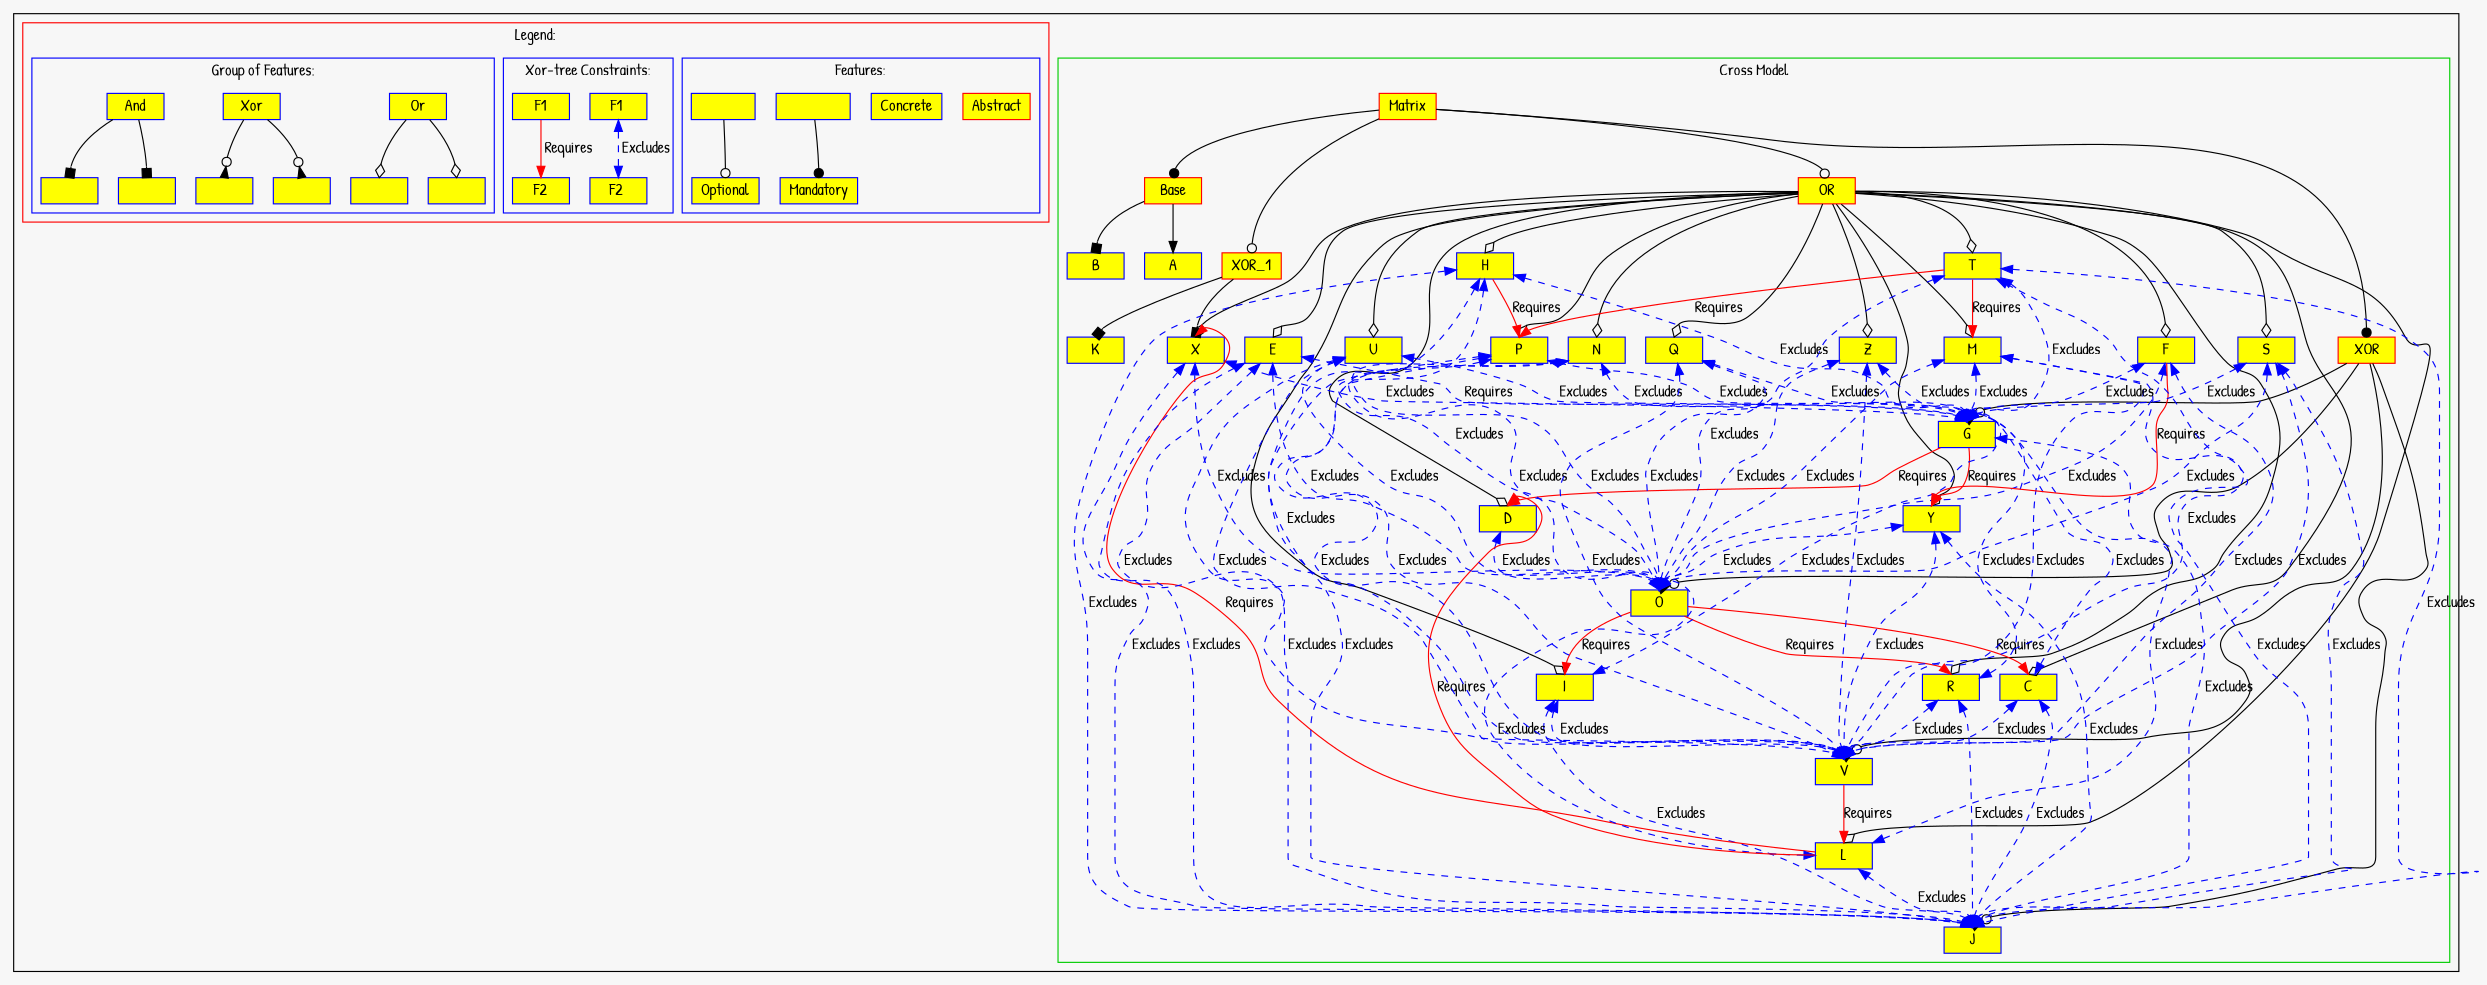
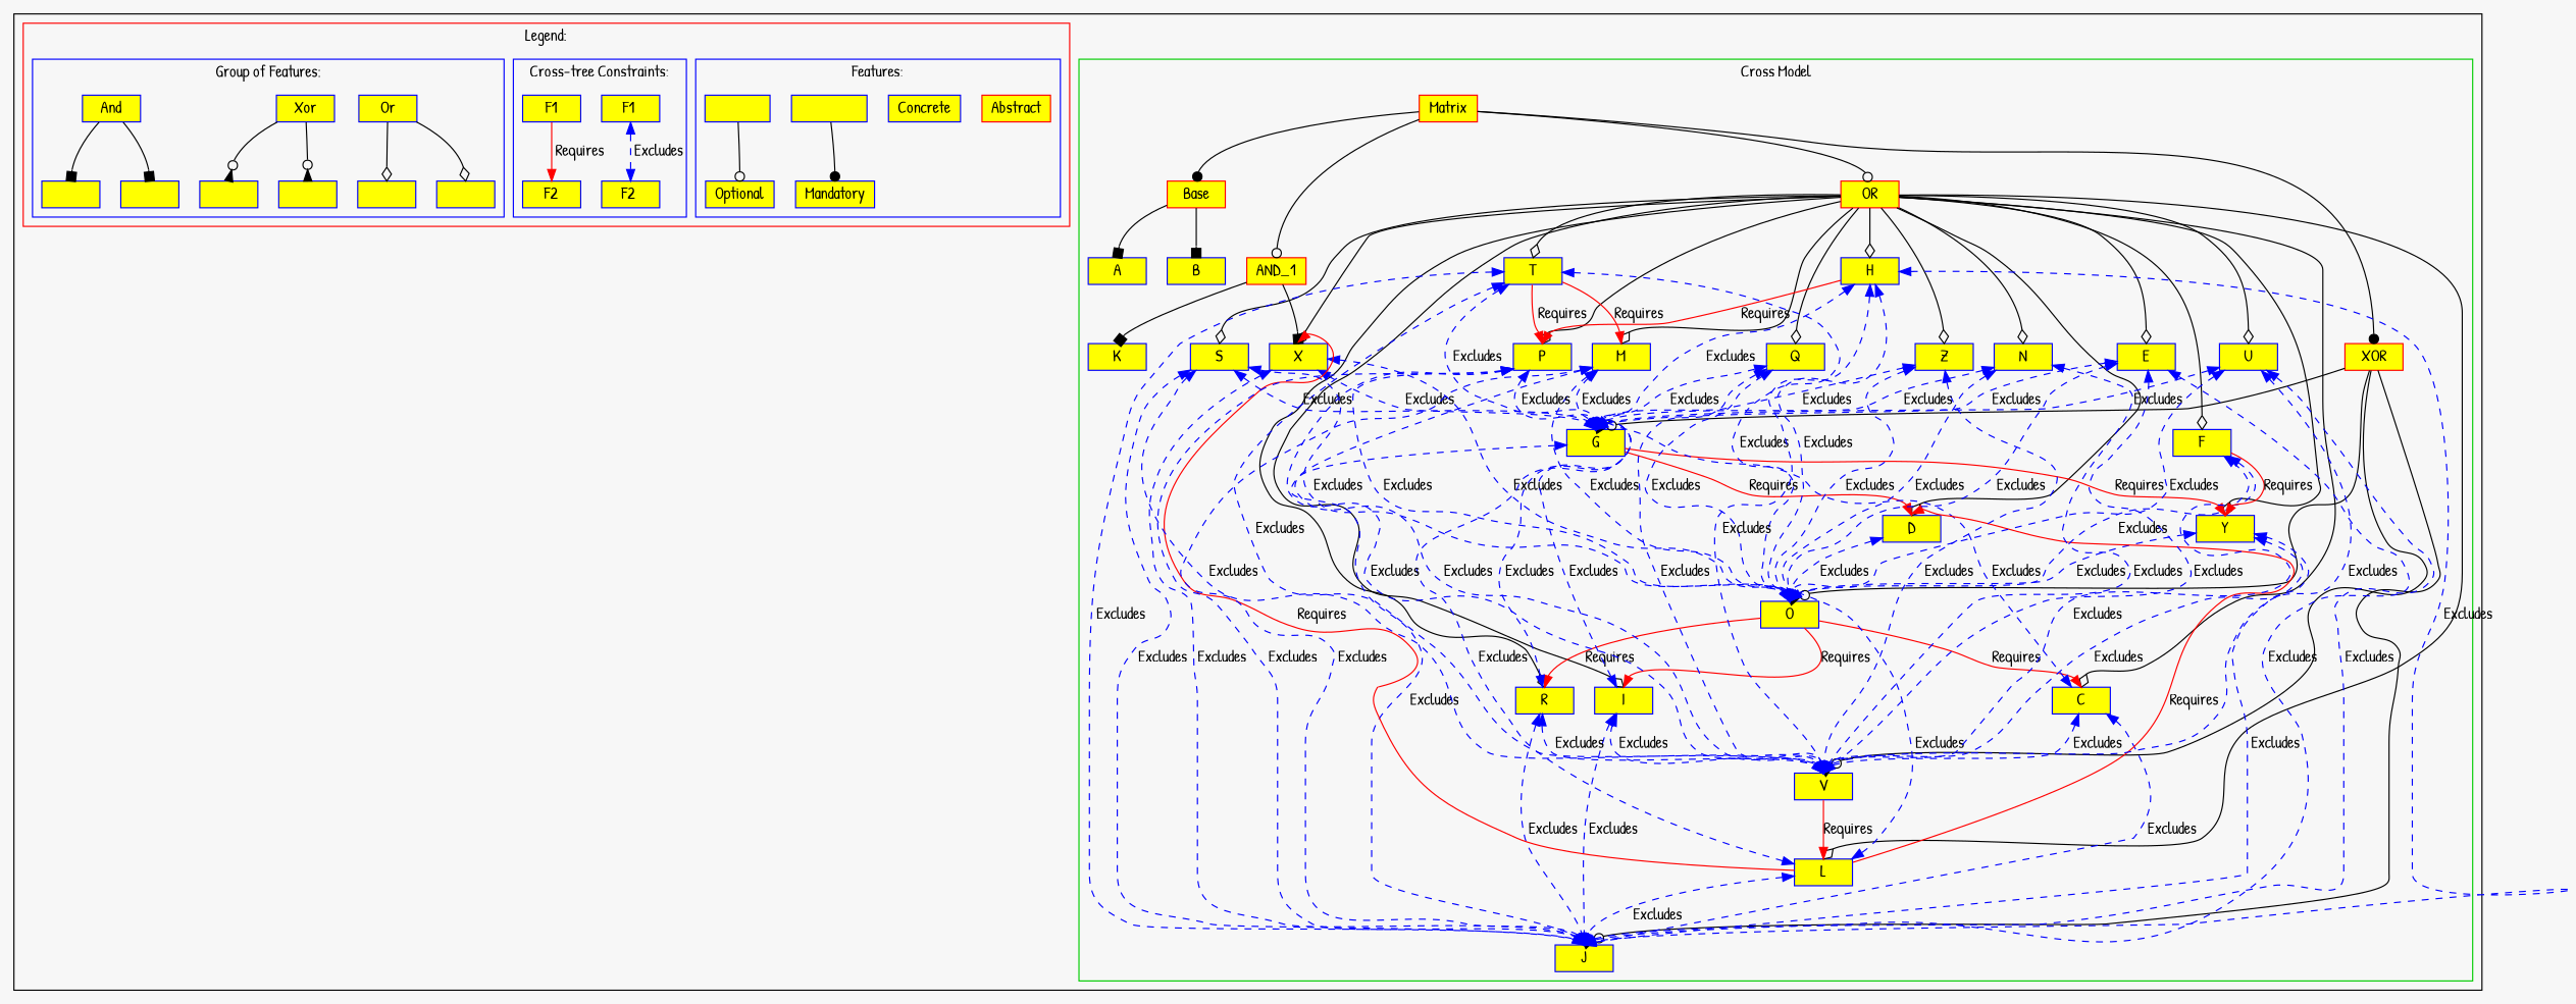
  digraph {
    bgcolor=gray97
    fontname="Patrick Hand"
    node [color=blue fillcolor=yellow1 fontname="Patrick Hand" shape=box style=filled]
    edge [fontname="Patrick Hand" headport=n color=blue dir=both style=dashed]
    Matrix [color=red height=0.3 width=0.7]
    Base [color=red height=0.3 width=0.7]
-   AND_1 [color=red height=0.3 width=0.7 label=XOR_1]
+   AND_1 [color=red height=0.3 width=0.7]
    XOR [color=red height=0.3 width=0.7]
    OR [color=red height=0.3 width=0.7]
    A [height=0.3 width=0.7]
    B [height=0.3 width=0.7]
    K [height=0.3 width=0.7]
    X [height=0.3 width=0.7]
    G [height=0.3 width=0.7]
    O [height=0.3 width=0.7]
    J [height=0.3 width=0.7]
    V [height=0.3 width=0.7]
    D [height=0.3 width=0.7]
    Y [height=0.3 width=0.7]
    C [height=0.3 width=0.7]
    I [height=0.3 width=0.7]
    R [height=0.3 width=0.7]
    L [height=0.3 width=0.7]
    Z [height=0.3 width=0.7]
    U [height=0.3 width=0.7]
    M [height=0.3 width=0.7]
    N [height=0.3 width=0.7]
    P [height=0.3 width=0.7]
    Q [height=0.3 width=0.7]
    F [height=0.3 width=0.7]
    T [height=0.3 width=0.7]
    S [height=0.3 width=0.7]
    H [height=0.3 width=0.7]
    E [height=0.3 width=0.7]
    Abstract [color=red height=0.3 width=0.7]
    Concrete [height=0.3 width=0.7]
    "                " [height=0.3 width=0.7]
    Mandatory [height=0.3 width=0.7]
    "             " [height=0.3 width=0.7]
    Optional [height=0.3 width=0.7]
    "F1 " [height=0.3 width=0.7]
    "F2 " [height=0.3 width=0.7]
    F1 [height=0.3 width=0.7]
    F2 [height=0.3 width=0.7]
    Or [height=0.3 width=0.7]
    "   " [height=0.3 width=0.7]
    "     " [height=0.3 width=0.7]
    Xor [height=0.3 width=0.7]
    "      " [height=0.3 width=0.7]
    "       " [height=0.3 width=0.7]
    And [height=0.3 width=0.7]
    "        " [height=0.3 width=0.7]
    "         " [height=0.3 width=0.7]
    subgraph cluster_1 {
      subgraph cluster_2 {
        color=green3
        label="Cross Model"
        Matrix
        Base
        AND_1
        XOR
        OR
        A
        B
        K
        X
        G
        O
        J
        V
        D
        Y
        C
        I
        R
        L
        Z
        U
        M
        N
        P
        Q
        F
        T
        S
        H
        E
      }
      subgraph cluster_3 {
        color=red
        label="Legend:"
        subgraph cluster_4 {
          color=blue
          label="Features:"
          Abstract
          Concrete
          "                "
          Mandatory
          "             "
          Optional
        }
        subgraph cluster_5 {
          color=blue
-         label="Xor-tree Constraints:"
+         label="Cross-tree Constraints:"
          "F1 "
          "F2 "
          F1
          F2
        }
        subgraph cluster_6 {
          color=blue
          label="Group of Features:"
          Or
          "   "
          "     "
          Xor
          "      "
          "       "
          And
          "        "
          "         "
        }
      }
    }
    Matrix -> Base [arrowhead=dot color="" dir="" style=""]
    Matrix -> AND_1 [arrowhead=odot color="" dir="" style=""]
    Matrix -> XOR [arrowhead=dot color="" dir="" style=""]
    Matrix -> OR [arrowhead=odot color="" dir="" style=""]
-   Base -> A [arrowhead=normal color="" dir="" style=""]
+   Base -> A [arrowhead=box color="" dir="" style=""]
    Base -> B [arrowhead=box color="" dir="" style=""]
    AND_1 -> K [arrowhead=box color="" dir="" style=""]
    AND_1 -> X [arrowhead=box color="" dir="" style=""]
    XOR -> G [arrowhead=invodot color="" dir="" style=""]
    XOR -> O [arrowhead=invodot color="" dir="" style=""]
    XOR -> J [arrowhead=invodot color="" dir="" style=""]
    XOR -> V [arrowhead=invodot color="" dir="" style=""]
    OR -> X [arrowhead=odiamond color="" dir="" style=""]
    OR -> D [arrowhead=odiamond color="" dir="" style=""]
    OR -> Y [arrowhead=odiamond color="" dir="" style=""]
    OR -> C [arrowhead=odiamond color="" dir="" style=""]
    OR -> I [arrowhead=odiamond color="" dir="" style=""]
    OR -> R [arrowhead=odiamond color="" dir="" style=""]
    OR -> L [arrowhead=odiamond color="" dir="" style=""]
    OR -> Z [arrowhead=odiamond color="" dir="" style=""]
    OR -> U [arrowhead=odiamond color="" dir="" style=""]
    OR -> M [arrowhead=odiamond color="" dir="" style=""]
    OR -> N [arrowhead=odiamond color="" dir="" style=""]
    OR -> P [arrowhead=odiamond color="" dir="" style=""]
    OR -> Q [arrowhead=odiamond color="" dir="" style=""]
    OR -> F [arrowhead=odiamond color="" dir="" style=""]
    OR -> T [arrowhead=odiamond color="" dir="" style=""]
    OR -> S [arrowhead=odiamond color="" dir="" style=""]
    OR -> H [arrowhead=odiamond color="" dir="" style=""]
    OR -> E [arrowhead=odiamond color="" dir="" style=""]
    X -> G [label=" Excludes"]
    X -> O [label=" Excludes"]
    X -> J [label=" Excludes"]
    G -> J [label=" Excludes"]
    G -> D [color=red label=Requires dir="" style=""]
    G -> Y [color=red label=Requires dir="" style=""]
    O -> C [color=red label=Requires dir="" style=""]
    O -> I [color=red label=Requires dir="" style=""]
    O -> R [color=red label=Requires dir="" style=""]
    V -> L [color=red label=Requires dir="" style=""]
    D -> O [label=" Excludes"]
    Y -> O [label=" Excludes"]
    Y -> J [label=" Excludes"]
    Y -> V [label=" Excludes"]
    C -> G [label=" Excludes"]
    C -> J [label=" Excludes"]
    C -> V [label=" Excludes"]
    I -> G [label=" Excludes"]
    I -> J [label=" Excludes"]
    I -> V [label=" Excludes"]
    R -> G [label=" Excludes"]
    R -> J [label=" Excludes"]
    R -> V [label=" Excludes"]
    L -> X [color=red label=Requires dir="" style=""]
    L -> G [label=" Excludes"]
    L -> O [label=" Excludes"]
    L -> J [label=" Excludes"]
    L -> D [color=red label=Requires dir="" style=""]
    Z -> G [label=" Excludes"]
    Z -> O [label=" Excludes"]
    Z -> V [label=" Excludes"]
    U -> G [label=" Excludes"]
    U -> O [label=" Excludes"]
    U -> J [label=" Excludes"]
    U -> V [label=" Excludes"]
    M -> G [label=" Excludes"]
    M -> O [label=" Excludes"]
    M -> J [label=" Excludes"]
    M -> V [label=" Excludes"]
    N -> G [label=" Excludes"]
    N -> O [label=" Excludes"]
    N -> V [label=" Excludes"]
    P -> G [label=" Excludes"]
    P -> O [label=" Excludes"]
    P -> J [label=" Excludes"]
    P -> V [label=" Excludes"]
    Q -> G [label=" Excludes"]
    Q -> O [label=" Excludes"]
    Q -> V [label=" Excludes"]
-   F -> G [label=" Excludes"]
    F -> O [label=" Excludes"]
    F -> V [label=" Excludes"]
    F -> Y [color=red label=Requires dir="" style=""]
    T -> G [label=" Excludes"]
    T -> O [label=" Excludes"]
    T -> J [label=" Excludes"]
    T -> V [label=" Excludes"]
    T -> M [color=red label=Requires dir="" style=""]
    T -> P [color=red label=" Requires" dir="" style=""]
    S -> G [label=" Excludes"]
    S -> O [label=" Excludes"]
    S -> J [label=" Excludes"]
    S -> V [label=" Excludes"]
    H -> G [label=" Excludes"]
    H -> O [label=" Excludes"]
    H -> J [label=" Excludes"]
    H -> V [label=" Excludes"]
    H -> P [color=red label=Requires dir="" style=""]
-   E -> G [label=" Requires"]
+   E -> G [label=" Excludes"]
    E -> O [label=" Excludes"]
    E -> J [label=" Excludes"]
    E -> V [label=" Excludes"]
    "                " -> Mandatory [arrowhead=dot color="" dir="" style=""]
    "             " -> Optional [arrowhead=odot color="" dir="" style=""]
    "F1 " -> "F2 " [label=" Excludes"]
    F1 -> F2 [color=red dir=forward label=" Requires" style=""]
    Or -> "   " [arrowhead=odiamond color="" dir="" style=""]
    Or -> "     " [arrowhead=odiamond color="" dir="" style=""]
    Xor -> "      " [arrowhead=invodot color="" dir="" style=""]
    Xor -> "       " [arrowhead=invodot color="" dir="" style=""]
    And -> "        " [arrowhead=box color="" dir="" style=""]
    And -> "         " [arrowhead=box color="" dir="" style=""]
  }
